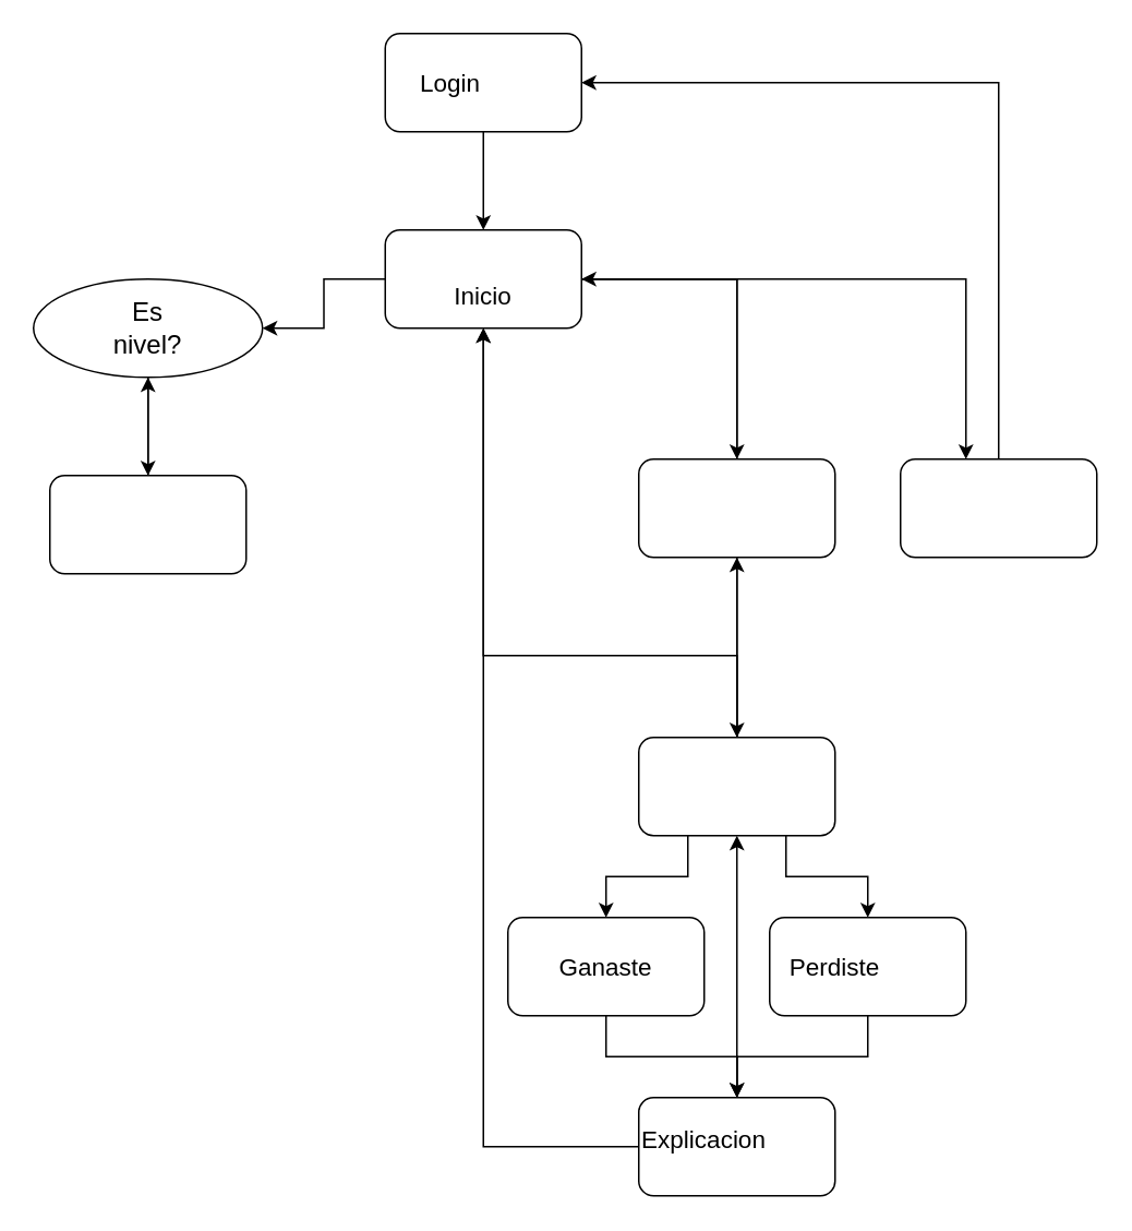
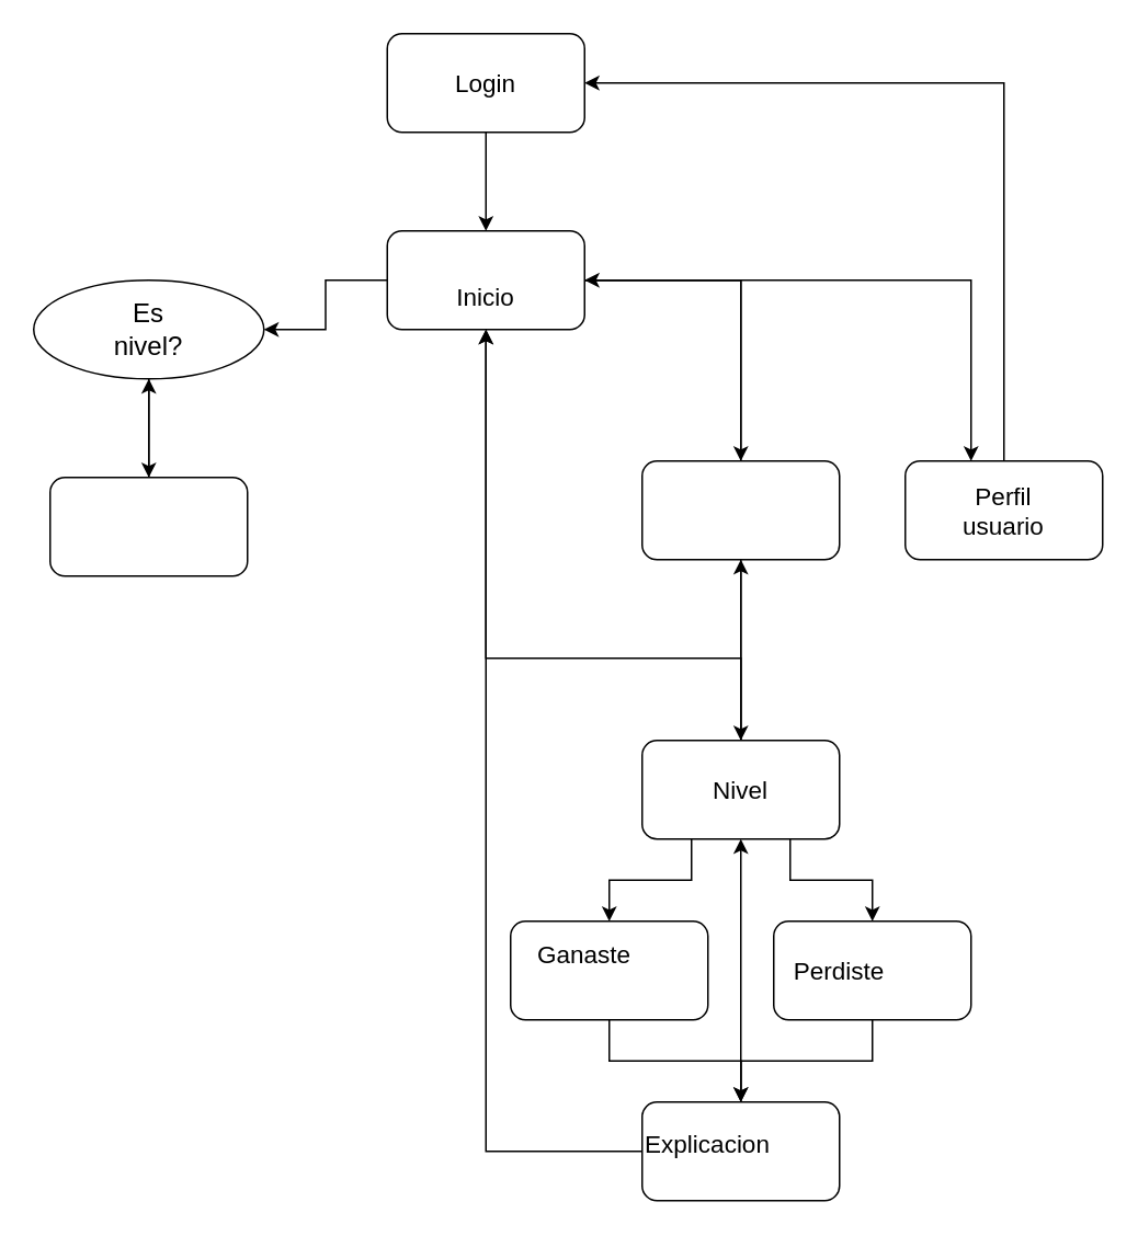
  <mxCell id="0" />
  <mxCell id="1" parent="0" />
  <mxCell id="2" value="" style="group" vertex="1" connectable="0" parent="1"><mxGeometry x="235" y="20" width="120" height="60" as="geometry" /></mxCell>
  <mxCell id="3" value="" style="rounded=1;whiteSpace=wrap;html=1;" vertex="1" parent="2"><mxGeometry width="120" height="60" as="geometry" /></mxCell>
- <mxCell id="4" value="Login" style="text;html=1;align=center;verticalAlign=middle;whiteSpace=wrap;rounded=0;fontSize=15;" vertex="1" parent="2"><mxGeometry x="10" y="15" width="60" height="30" as="geometry" /></mxCell>
+ <mxCell id="4" value="Login" style="text;html=1;align=center;verticalAlign=middle;whiteSpace=wrap;rounded=0;fontSize=15;" vertex="1" parent="2"><mxGeometry x="30" y="15" width="60" height="30" as="geometry" /></mxCell>
  <mxCell id="5" value="" style="group" vertex="1" connectable="0" parent="1"><mxGeometry x="235" y="140" width="120" height="60" as="geometry" /></mxCell>
  <mxCell id="6" value="" style="rounded=1;whiteSpace=wrap;html=1;" vertex="1" parent="5"><mxGeometry width="120" height="60" as="geometry" /></mxCell>
  <mxCell id="7" value="Inicio" style="text;html=1;align=center;verticalAlign=middle;whiteSpace=wrap;rounded=0;fontSize=15;" vertex="1" parent="5"><mxGeometry x="30" y="25" width="60" height="30" as="geometry" /></mxCell>
  <mxCell id="8" value="" style="group" vertex="1" connectable="0" parent="1"><mxGeometry x="550" y="280" width="120" height="60" as="geometry" /></mxCell>
  <mxCell id="9" value="" style="rounded=1;whiteSpace=wrap;html=1;" vertex="1" parent="8"><mxGeometry width="120" height="60" as="geometry" /></mxCell>
+ <mxCell id="10" value="Perfil usuario" style="text;html=1;align=center;verticalAlign=middle;whiteSpace=wrap;rounded=0;fontSize=15;" vertex="1" parent="8"><mxGeometry x="30" y="15" width="60" height="30" as="geometry" /></mxCell>
  <mxCell id="11" value="" style="group" vertex="1" connectable="0" parent="1"><mxGeometry x="390" y="280" width="120" height="60" as="geometry" /></mxCell>
  <mxCell id="12" value="" style="rounded=1;whiteSpace=wrap;html=1;" vertex="1" parent="11"><mxGeometry width="120" height="60" as="geometry" /></mxCell>
  <mxCell id="13" value="" style="group" vertex="1" connectable="0" parent="1"><mxGeometry x="30" y="290" width="120" height="60" as="geometry" /></mxCell>
  <mxCell id="14" value="" style="rounded=1;whiteSpace=wrap;html=1;" vertex="1" parent="13"><mxGeometry width="120" height="60" as="geometry" /></mxCell>
  <mxCell id="15" value="" style="group" vertex="1" connectable="0" parent="1"><mxGeometry x="390" y="450" width="120" height="60" as="geometry" /></mxCell>
  <mxCell id="16" value="" style="rounded=1;whiteSpace=wrap;html=1;" vertex="1" parent="15"><mxGeometry width="120" height="60" as="geometry" /></mxCell>
+ <mxCell id="17" value="Nivel" style="text;html=1;align=center;verticalAlign=middle;whiteSpace=wrap;rounded=0;fontSize=15;" vertex="1" parent="15"><mxGeometry x="30" y="15" width="60" height="30" as="geometry" /></mxCell>
  <mxCell id="18" value="" style="group" vertex="1" connectable="0" parent="1"><mxGeometry x="310" y="560" width="120" height="60" as="geometry" /></mxCell>
  <mxCell id="19" value="" style="rounded=1;whiteSpace=wrap;html=1;" vertex="1" parent="18"><mxGeometry width="120" height="60" as="geometry" /></mxCell>
- <mxCell id="20" value="Ganaste" style="text;html=1;align=center;verticalAlign=middle;whiteSpace=wrap;rounded=0;fontSize=15;" vertex="1" parent="18"><mxGeometry x="30" y="15" width="60" height="30" as="geometry" /></mxCell>
+ <mxCell id="20" value="Ganaste" style="text;html=1;align=center;verticalAlign=middle;whiteSpace=wrap;rounded=0;fontSize=15;" vertex="1" parent="18"><mxGeometry x="15" y="5" width="60" height="30" as="geometry" /></mxCell>
  <mxCell id="21" value="" style="group" vertex="1" connectable="0" parent="1"><mxGeometry x="470" y="560" width="120" height="60" as="geometry" /></mxCell>
  <mxCell id="22" value="" style="rounded=1;whiteSpace=wrap;html=1;" vertex="1" parent="21"><mxGeometry width="120" height="60" as="geometry" /></mxCell>
  <mxCell id="23" value="Perdiste" style="text;html=1;align=center;verticalAlign=middle;whiteSpace=wrap;rounded=0;fontSize=15;" vertex="1" parent="21"><mxGeometry x="10" y="15" width="60" height="30" as="geometry" /></mxCell>
  <mxCell id="24" value="" style="group" vertex="1" connectable="0" parent="1"><mxGeometry x="390" y="670" width="120" height="60" as="geometry" /></mxCell>
  <mxCell id="25" value="" style="rounded=1;whiteSpace=wrap;html=1;" vertex="1" parent="24"><mxGeometry width="120" height="60" as="geometry" /></mxCell>
  <mxCell id="26" value="Explicacion" style="text;html=1;align=center;verticalAlign=middle;whiteSpace=wrap;rounded=0;fontSize=15;" vertex="1" parent="24"><mxGeometry x="10" y="10" width="60" height="30" as="geometry" /></mxCell>
  <mxCell id="27" style="edgeStyle=orthogonalEdgeStyle;rounded=0;orthogonalLoop=1;jettySize=auto;html=1;exitX=0.5;exitY=1;exitDx=0;exitDy=0;entryX=0.5;entryY=0;entryDx=0;entryDy=0;" edge="1" parent="1" source="3" target="6"><mxGeometry relative="1" as="geometry" /></mxCell>
  <mxCell id="28" style="edgeStyle=orthogonalEdgeStyle;rounded=0;orthogonalLoop=1;jettySize=auto;html=1;exitX=0.5;exitY=0;exitDx=0;exitDy=0;entryX=1;entryY=0.5;entryDx=0;entryDy=0;" edge="1" parent="1" source="9" target="3"><mxGeometry relative="1" as="geometry" /></mxCell>
  <mxCell id="29" style="edgeStyle=orthogonalEdgeStyle;rounded=0;orthogonalLoop=1;jettySize=auto;html=1;exitX=0.5;exitY=1;exitDx=0;exitDy=0;entryX=0.5;entryY=0;entryDx=0;entryDy=0;" edge="1" parent="1" source="30" target="14"><mxGeometry relative="1" as="geometry" /></mxCell>
  <mxCell id="30" value="" style="ellipse;whiteSpace=wrap;html=1;" vertex="1" parent="1"><mxGeometry x="20" y="170" width="140" height="60" as="geometry" /></mxCell>
  <mxCell id="31" style="edgeStyle=orthogonalEdgeStyle;rounded=0;orthogonalLoop=1;jettySize=auto;html=1;exitX=0;exitY=0.5;exitDx=0;exitDy=0;entryX=1;entryY=0.5;entryDx=0;entryDy=0;" edge="1" parent="1" source="6" target="30"><mxGeometry relative="1" as="geometry" /></mxCell>
  <mxCell id="32" value="Es nivel?" style="text;html=1;align=center;verticalAlign=middle;whiteSpace=wrap;rounded=0;fontSize=16;" vertex="1" parent="1"><mxGeometry x="60" y="185" width="60" height="30" as="geometry" /></mxCell>
  <mxCell id="33" style="edgeStyle=orthogonalEdgeStyle;rounded=0;orthogonalLoop=1;jettySize=auto;html=1;exitX=1;exitY=0.5;exitDx=0;exitDy=0;entryX=0.5;entryY=0;entryDx=0;entryDy=0;" edge="1" parent="1" source="6" target="12"><mxGeometry relative="1" as="geometry" /></mxCell>
  <mxCell id="34" style="edgeStyle=orthogonalEdgeStyle;rounded=0;orthogonalLoop=1;jettySize=auto;html=1;exitX=0.5;exitY=0;exitDx=0;exitDy=0;entryX=1;entryY=0.5;entryDx=0;entryDy=0;" edge="1" parent="1" source="12" target="6"><mxGeometry relative="1" as="geometry" /></mxCell>
  <mxCell id="35" style="edgeStyle=orthogonalEdgeStyle;rounded=0;orthogonalLoop=1;jettySize=auto;html=1;exitX=0.5;exitY=1;exitDx=0;exitDy=0;entryX=0.5;entryY=0;entryDx=0;entryDy=0;" edge="1" parent="1" source="12" target="16"><mxGeometry relative="1" as="geometry" /></mxCell>
  <mxCell id="36" style="edgeStyle=orthogonalEdgeStyle;rounded=0;orthogonalLoop=1;jettySize=auto;html=1;exitX=0.5;exitY=0;exitDx=0;exitDy=0;entryX=0.5;entryY=1;entryDx=0;entryDy=0;" edge="1" parent="1" source="16" target="12"><mxGeometry relative="1" as="geometry" /></mxCell>
  <mxCell id="37" style="edgeStyle=orthogonalEdgeStyle;rounded=0;orthogonalLoop=1;jettySize=auto;html=1;exitX=0.5;exitY=0;exitDx=0;exitDy=0;entryX=0.5;entryY=1;entryDx=0;entryDy=0;elbow=vertical;" edge="1" parent="1" source="16" target="6"><mxGeometry relative="1" as="geometry"><Array as="points"><mxPoint x="450" y="400" /><mxPoint x="295" y="400" /></Array></mxGeometry></mxCell>
  <mxCell id="38" style="edgeStyle=orthogonalEdgeStyle;rounded=0;orthogonalLoop=1;jettySize=auto;html=1;exitX=0.25;exitY=1;exitDx=0;exitDy=0;entryX=0.5;entryY=0;entryDx=0;entryDy=0;" edge="1" parent="1" source="16" target="19"><mxGeometry relative="1" as="geometry" /></mxCell>
  <mxCell id="39" style="edgeStyle=orthogonalEdgeStyle;rounded=0;orthogonalLoop=1;jettySize=auto;html=1;exitX=0.75;exitY=1;exitDx=0;exitDy=0;entryX=0.5;entryY=0;entryDx=0;entryDy=0;" edge="1" parent="1" source="16" target="22"><mxGeometry relative="1" as="geometry" /></mxCell>
  <mxCell id="40" style="edgeStyle=orthogonalEdgeStyle;rounded=0;orthogonalLoop=1;jettySize=auto;html=1;exitX=0.5;exitY=1;exitDx=0;exitDy=0;entryX=0.5;entryY=0;entryDx=0;entryDy=0;" edge="1" parent="1" source="22" target="25"><mxGeometry relative="1" as="geometry" /></mxCell>
  <mxCell id="41" style="edgeStyle=orthogonalEdgeStyle;rounded=0;orthogonalLoop=1;jettySize=auto;html=1;exitX=0.5;exitY=1;exitDx=0;exitDy=0;entryX=0.5;entryY=0;entryDx=0;entryDy=0;" edge="1" parent="1" source="19" target="25"><mxGeometry relative="1" as="geometry" /></mxCell>
  <mxCell id="42" style="edgeStyle=orthogonalEdgeStyle;rounded=0;orthogonalLoop=1;jettySize=auto;html=1;exitX=0.5;exitY=0;exitDx=0;exitDy=0;entryX=0.5;entryY=1;entryDx=0;entryDy=0;" edge="1" parent="1" source="25" target="16"><mxGeometry relative="1" as="geometry" /></mxCell>
  <mxCell id="43" style="edgeStyle=orthogonalEdgeStyle;rounded=0;orthogonalLoop=1;jettySize=auto;html=1;exitX=0;exitY=0.5;exitDx=0;exitDy=0;entryX=0.5;entryY=1;entryDx=0;entryDy=0;" edge="1" parent="1" source="25" target="6"><mxGeometry relative="1" as="geometry" /></mxCell>
  <mxCell id="44" style="edgeStyle=orthogonalEdgeStyle;rounded=0;orthogonalLoop=1;jettySize=auto;html=1;exitX=0.5;exitY=0;exitDx=0;exitDy=0;entryX=0.5;entryY=1;entryDx=0;entryDy=0;" edge="1" parent="1" source="14" target="30"><mxGeometry relative="1" as="geometry" /></mxCell>
  <mxCell id="45" style="edgeStyle=orthogonalEdgeStyle;rounded=0;orthogonalLoop=1;jettySize=auto;html=1;exitX=1;exitY=0.5;exitDx=0;exitDy=0;" edge="1" parent="1" source="6"><mxGeometry relative="1" as="geometry"><mxPoint x="590" y="280" as="targetPoint" /><Array as="points"><mxPoint x="590" y="170" /><mxPoint x="590" y="280" /></Array></mxGeometry></mxCell>
